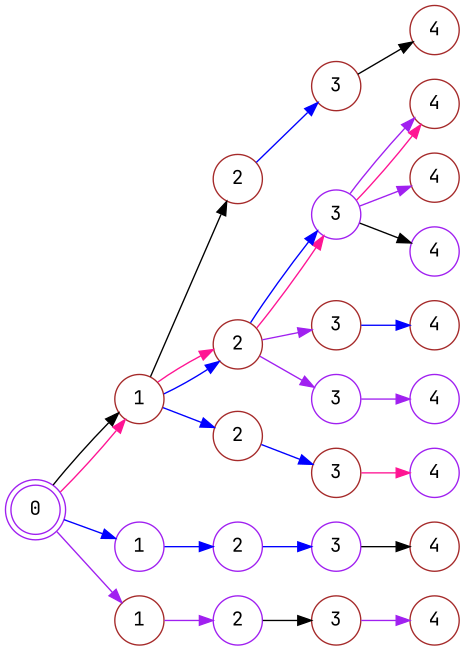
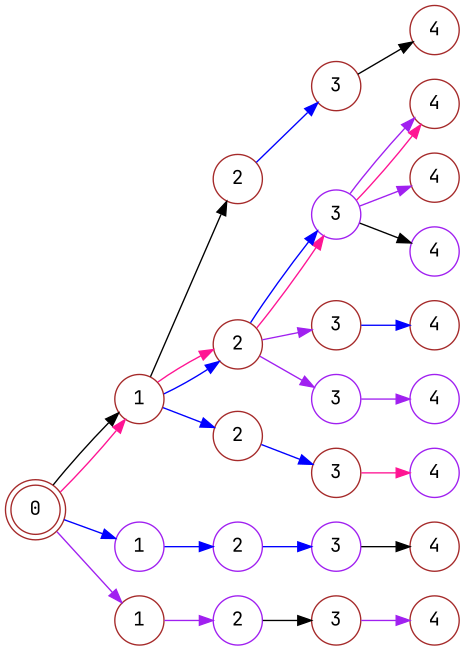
  digraph {
    rankdir=LR
    fontname="JetBrains Mono"
    node [shape=circle color=brown fontname="JetBrains Mono"]
    edge [color=blue fontname="JetBrains Mono"]
-   n1 [label=0 shape=doublecircle color=purple]
+   n1 [label=0 shape=doublecircle]
    n2 [label=1]
    n3 [label=1 color=purple]
    n4 [label=1]
    n5 [label=2]
    n6 [label=2]
    n7 [label=2]
    n8 [label=3]
    n9 [label=4]
    n10 [label=3 color=purple]
    n11 [label=3]
    n12 [label=3 color=purple]
    n13 [label=4]
    n14 [label=4]
    n15 [label=4 color=purple]
    n16 [label=4]
    n17 [label=4 color=purple]
    n18 [label=3]
    n19 [label=4 color=purple]
    n20 [label=2 color=purple]
    n21 [label=3 color=purple]
    n22 [label=4]
    n23 [label=2 color=purple]
    n24 [label=3]
    n25 [label=4]
    n1 -> n2 [color=deeppink]
    n1 -> n2 [color=black]
    n1 -> n3
    n1 -> n4 [color=purple]
    n2 -> n5 [color=black]
    n2 -> n6
    n2 -> n6 [color=deeppink]
    n2 -> n7
    n3 -> n20
    n4 -> n23 [color=purple]
    n5 -> n8
    n6 -> n10 [color=deeppink]
    n6 -> n10
    n6 -> n11 [color=purple]
    n6 -> n12 [color=purple]
    n7 -> n18
    n8 -> n9 [color=black]
    n10 -> n13 [color=deeppink]
    n10 -> n13 [color=purple]
    n10 -> n14 [color=purple]
    n10 -> n15 [color=black]
    n11 -> n16
    n12 -> n17 [color=purple]
    n18 -> n19 [color=deeppink]
    n20 -> n21
    n21 -> n22 [color=black]
    n23 -> n24 [color=black]
    n24 -> n25 [color=purple]
  }
